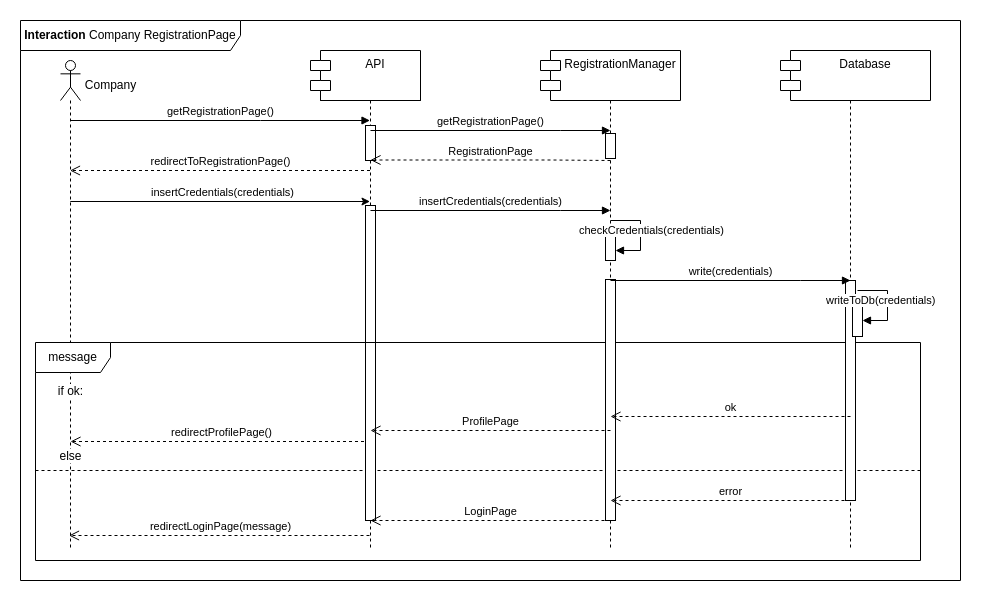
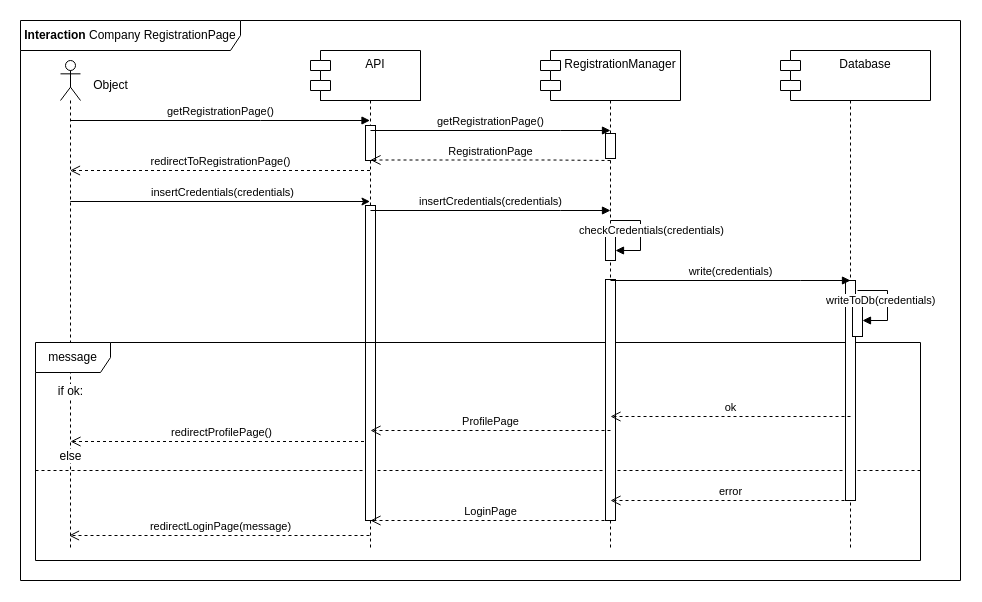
  <mxCell id="0" />
  <mxCell id="1" parent="0" />
  <mxCell id="2" value="redirectProfilePage()" style="html=1;verticalAlign=bottom;endArrow=open;dashed=1;endSize=8;curved=0;rounded=0;" parent="1" edge="1"><mxGeometry x="-0.002" relative="1" as="geometry"><mxPoint x="369.5" y="441" as="sourcePoint" /><mxPoint x="70" y="441" as="targetPoint" /><Array as="points"><mxPoint x="310" y="441" /><mxPoint x="250" y="441" /><mxPoint x="190" y="441" /><mxPoint x="160" y="441" /></Array><mxPoint as="offset" /></mxGeometry></mxCell>
  <mxCell id="3" value="" style="endArrow=none;dashed=1;html=1;rounded=0;exitX=0;exitY=0.53;exitDx=0;exitDy=0;exitPerimeter=0;" parent="1" edge="1"><mxGeometry width="50" height="50" relative="1" as="geometry"><mxPoint x="35" y="470" as="sourcePoint" /><mxPoint x="920" y="470" as="targetPoint" /><Array as="points" /></mxGeometry></mxCell>
  <mxCell id="4" value="&lt;b&gt;Interaction&lt;/b&gt; Company RegistrationPage" style="shape=umlFrame;whiteSpace=wrap;html=1;pointerEvents=0;width=220;height=30;" parent="1" vertex="1"><mxGeometry x="20" y="20" width="940" height="560" as="geometry" /></mxCell>
  <mxCell id="5" value="S&amp;amp;C" style="shape=umlLifeline;perimeter=lifelinePerimeter;whiteSpace=wrap;html=1;container=1;dropTarget=0;collapsible=0;recursiveResize=0;outlineConnect=0;portConstraint=eastwest;newEdgeStyle={&quot;curved&quot;:0,&quot;rounded&quot;:0};" parent="1" vertex="1"><mxGeometry x="320" y="60" width="100" height="490" as="geometry" /></mxCell>
  <mxCell id="6" value="" style="html=1;points=[[0,0,0,0,5],[0,1,0,0,-5],[1,0,0,0,5],[1,1,0,0,-5]];perimeter=orthogonalPerimeter;outlineConnect=0;targetShapes=umlLifeline;portConstraint=eastwest;newEdgeStyle={&quot;curved&quot;:0,&quot;rounded&quot;:0};" parent="5" vertex="1"><mxGeometry x="45" y="65" width="10" height="35" as="geometry" /></mxCell>
  <mxCell id="7" value="" style="html=1;points=[[0,0,0,0,5],[0,1,0,0,-5],[1,0,0,0,5],[1,1,0,0,-5]];perimeter=orthogonalPerimeter;outlineConnect=0;targetShapes=umlLifeline;portConstraint=eastwest;newEdgeStyle={&quot;curved&quot;:0,&quot;rounded&quot;:0};" parent="5" vertex="1"><mxGeometry x="45" y="145" width="10" height="315" as="geometry" /></mxCell>
  <mxCell id="8" style="edgeStyle=orthogonalEdgeStyle;rounded=0;orthogonalLoop=1;jettySize=auto;html=1;curved=0;" parent="1" edge="1"><mxGeometry relative="1" as="geometry"><mxPoint x="69.81" y="201" as="sourcePoint" /><mxPoint x="369.5" y="201" as="targetPoint" /></mxGeometry></mxCell>
  <mxCell id="9" value="insertCredentials(credentials)" style="edgeLabel;html=1;align=center;verticalAlign=middle;resizable=0;points=[];" parent="8" vertex="1" connectable="0"><mxGeometry x="0.013" y="1" relative="1" as="geometry"><mxPoint y="-9" as="offset" /></mxGeometry></mxCell>
  <mxCell id="10" value="" style="shape=umlLifeline;perimeter=lifelinePerimeter;whiteSpace=wrap;html=1;container=1;dropTarget=0;collapsible=0;recursiveResize=0;outlineConnect=0;portConstraint=eastwest;newEdgeStyle={&quot;curved&quot;:0,&quot;rounded&quot;:0};participant=umlActor;size=40;" parent="1" vertex="1"><mxGeometry x="60" y="60" width="20" height="490" as="geometry" /></mxCell>
- <mxCell id="11" value="Company" style="text;html=1;align=center;verticalAlign=middle;resizable=0;points=[];autosize=1;strokeColor=none;fillColor=none;" parent="1" vertex="1"><mxGeometry x="75" y="70" width="70" height="30" as="geometry" /></mxCell>
+ <mxCell id="11" value="Object" style="text;html=1;align=center;verticalAlign=middle;resizable=0;points=[];autosize=1;strokeColor=none;fillColor=none;" parent="1" vertex="1"><mxGeometry x="75" y="70" width="70" height="30" as="geometry" /></mxCell>
  <mxCell id="12" value="redirectToRegistrationPage()" style="html=1;verticalAlign=bottom;endArrow=open;dashed=1;endSize=8;curved=0;rounded=0;" parent="1" edge="1"><mxGeometry relative="1" as="geometry"><mxPoint x="369.5" y="170" as="sourcePoint" /><mxPoint x="69.5" y="170" as="targetPoint" /><Array as="points"><mxPoint x="250" y="170" /></Array><mxPoint as="offset" /></mxGeometry></mxCell>
  <mxCell id="13" value="message" style="shape=umlFrame;whiteSpace=wrap;html=1;pointerEvents=0;width=75;height=30;" parent="1" vertex="1"><mxGeometry x="35" y="342" width="885" height="218" as="geometry" /></mxCell>
  <mxCell id="14" value="if ok:" style="text;html=1;align=center;verticalAlign=middle;resizable=0;points=[];autosize=1;strokeColor=none;fillColor=none;labelBackgroundColor=default;" parent="1" vertex="1"><mxGeometry x="45" y="376" width="50" height="30" as="geometry" /></mxCell>
  <mxCell id="15" value="&lt;span style=&quot;background-color: rgb(255, 255, 255);&quot;&gt;else&lt;/span&gt;" style="text;html=1;align=center;verticalAlign=middle;resizable=0;points=[];autosize=1;strokeColor=none;fillColor=none;" parent="1" vertex="1"><mxGeometry x="45" y="441" width="50" height="30" as="geometry" /></mxCell>
  <mxCell id="16" value="redirectLoginPage(message)" style="html=1;verticalAlign=bottom;endArrow=open;dashed=1;endSize=8;curved=0;rounded=0;" parent="1" edge="1"><mxGeometry x="-0.005" relative="1" as="geometry"><mxPoint x="369" y="535" as="sourcePoint" /><mxPoint x="68.5" y="535" as="targetPoint" /><Array as="points"><mxPoint x="314.5" y="535" /><mxPoint x="254.5" y="535" /><mxPoint x="194.5" y="535" /><mxPoint x="164.5" y="535" /></Array><mxPoint as="offset" /></mxGeometry></mxCell>
  <mxCell id="17" value="getRegistrationPage()" style="html=1;verticalAlign=bottom;endArrow=block;edgeStyle=elbowEdgeStyle;elbow=vertical;curved=0;rounded=0;" parent="1" edge="1"><mxGeometry x="0.001" relative="1" as="geometry"><mxPoint x="69.81" y="120" as="sourcePoint" /><Array as="points"><mxPoint x="260" y="120" /><mxPoint x="225" y="90" /></Array><mxPoint x="369.5" y="120" as="targetPoint" /><mxPoint as="offset" /></mxGeometry></mxCell>
  <mxCell id="18" value="API" style="shape=module;align=left;spacingLeft=20;align=center;verticalAlign=top;whiteSpace=wrap;html=1;" vertex="1" parent="1"><mxGeometry x="310" y="50" width="110" height="50" as="geometry" /></mxCell>
  <mxCell id="19" value=":Object" style="shape=umlLifeline;perimeter=lifelinePerimeter;whiteSpace=wrap;html=1;container=1;dropTarget=0;collapsible=0;recursiveResize=0;outlineConnect=0;portConstraint=eastwest;newEdgeStyle={&quot;curved&quot;:0,&quot;rounded&quot;:0};" vertex="1" parent="1"><mxGeometry x="560" y="60" width="100" height="490" as="geometry" /></mxCell>
  <mxCell id="20" value="" style="html=1;points=[[0,0,0,0,5],[0,1,0,0,-5],[1,0,0,0,5],[1,1,0,0,-5]];perimeter=orthogonalPerimeter;outlineConnect=0;targetShapes=umlLifeline;portConstraint=eastwest;newEdgeStyle={&quot;curved&quot;:0,&quot;rounded&quot;:0};" vertex="1" parent="19"><mxGeometry x="45" y="73" width="10" height="25" as="geometry" /></mxCell>
  <mxCell id="21" value="" style="html=1;points=[[0,0,0,0,5],[0,1,0,0,-5],[1,0,0,0,5],[1,1,0,0,-5]];perimeter=orthogonalPerimeter;outlineConnect=0;targetShapes=umlLifeline;portConstraint=eastwest;newEdgeStyle={&quot;curved&quot;:0,&quot;rounded&quot;:0};" parent="19" vertex="1"><mxGeometry x="45" y="170" width="10" height="30" as="geometry" /></mxCell>
  <mxCell id="22" value="checkCredentials(credentials)" style="html=1;align=left;spacingLeft=2;endArrow=block;rounded=0;edgeStyle=orthogonalEdgeStyle;curved=0;rounded=0;" parent="19" edge="1"><mxGeometry x="-1" y="-36" relative="1" as="geometry"><mxPoint x="50" y="160" as="sourcePoint" /><Array as="points"><mxPoint x="80" y="160" /><mxPoint x="80" y="190" /></Array><mxPoint x="-35" y="-26" as="offset" /><mxPoint x="55" y="190" as="targetPoint" /></mxGeometry></mxCell>
  <mxCell id="23" value="" style="html=1;points=[[0,0,0,0,5],[0,1,0,0,-5],[1,0,0,0,5],[1,1,0,0,-5]];perimeter=orthogonalPerimeter;outlineConnect=0;targetShapes=umlLifeline;portConstraint=eastwest;newEdgeStyle={&quot;curved&quot;:0,&quot;rounded&quot;:0};" vertex="1" parent="19"><mxGeometry x="45" y="219" width="10" height="241" as="geometry" /></mxCell>
  <mxCell id="24" value="getRegistrationPage()" style="html=1;verticalAlign=bottom;endArrow=block;edgeStyle=elbowEdgeStyle;elbow=vertical;curved=0;rounded=0;" edge="1" parent="1"><mxGeometry x="0.001" relative="1" as="geometry"><mxPoint x="370" y="130" as="sourcePoint" /><Array as="points"><mxPoint x="560.19" y="130" /><mxPoint x="525.19" y="100" /></Array><mxPoint x="610" y="130" as="targetPoint" /><mxPoint as="offset" /></mxGeometry></mxCell>
  <mxCell id="25" value="RegistrationManager" style="shape=module;align=left;spacingLeft=20;align=center;verticalAlign=top;whiteSpace=wrap;html=1;" vertex="1" parent="1"><mxGeometry x="540" y="50" width="140" height="50" as="geometry" /></mxCell>
  <mxCell id="26" value="insertCredentials(credentials)" style="html=1;verticalAlign=bottom;endArrow=block;edgeStyle=elbowEdgeStyle;elbow=vertical;curved=0;rounded=0;" edge="1" parent="1"><mxGeometry relative="1" as="geometry"><mxPoint x="370" y="210" as="sourcePoint" /><Array as="points"><mxPoint x="560.19" y="210" /><mxPoint x="525.19" y="180" /></Array><mxPoint x="610" y="210" as="targetPoint" /><mxPoint as="offset" /></mxGeometry></mxCell>
  <mxCell id="27" value=":Object" style="shape=umlLifeline;perimeter=lifelinePerimeter;whiteSpace=wrap;html=1;container=1;dropTarget=0;collapsible=0;recursiveResize=0;outlineConnect=0;portConstraint=eastwest;newEdgeStyle={&quot;curved&quot;:0,&quot;rounded&quot;:0};" vertex="1" parent="1"><mxGeometry x="800" y="60" width="100" height="490" as="geometry" /></mxCell>
  <mxCell id="28" value="" style="html=1;points=[[0,0,0,0,5],[0,1,0,0,-5],[1,0,0,0,5],[1,1,0,0,-5]];perimeter=orthogonalPerimeter;outlineConnect=0;targetShapes=umlLifeline;portConstraint=eastwest;newEdgeStyle={&quot;curved&quot;:0,&quot;rounded&quot;:0};" vertex="1" parent="27"><mxGeometry x="45" y="220" width="10" height="220" as="geometry" /></mxCell>
  <mxCell id="29" value="" style="html=1;points=[[0,0,0,0,5],[0,1,0,0,-5],[1,0,0,0,5],[1,1,0,0,-5]];perimeter=orthogonalPerimeter;outlineConnect=0;targetShapes=umlLifeline;portConstraint=eastwest;newEdgeStyle={&quot;curved&quot;:0,&quot;rounded&quot;:0};direction=west;" parent="27" vertex="1"><mxGeometry x="52" y="246" width="10" height="30" as="geometry" /></mxCell>
  <mxCell id="30" value="writeToDb(credentials)" style="html=1;align=left;spacingLeft=2;endArrow=block;rounded=0;edgeStyle=orthogonalEdgeStyle;curved=0;rounded=0;" parent="27" edge="1"><mxGeometry x="-1" y="-36" relative="1" as="geometry"><mxPoint x="57" y="230" as="sourcePoint" /><Array as="points"><mxPoint x="87" y="260" /></Array><mxPoint x="62" y="260" as="targetPoint" /><mxPoint x="-35" y="-26" as="offset" /></mxGeometry></mxCell>
  <mxCell id="31" value="&lt;div&gt;Database&lt;/div&gt;" style="shape=module;align=left;spacingLeft=20;align=center;verticalAlign=top;whiteSpace=wrap;html=1;" vertex="1" parent="1"><mxGeometry x="780" y="50" width="150" height="50" as="geometry" /></mxCell>
  <mxCell id="32" value="RegistrationPage" style="html=1;verticalAlign=bottom;endArrow=open;dashed=1;endSize=8;curved=0;rounded=0;" edge="1" parent="1"><mxGeometry relative="1" as="geometry"><mxPoint x="610" y="160" as="sourcePoint" /><mxPoint x="370" y="159.5" as="targetPoint" /><Array as="points"><mxPoint x="550.5" y="159.5" /></Array><mxPoint as="offset" /></mxGeometry></mxCell>
  <mxCell id="33" value="write(credentials)" style="html=1;verticalAlign=bottom;endArrow=block;edgeStyle=elbowEdgeStyle;elbow=vertical;curved=0;rounded=0;" edge="1" parent="1"><mxGeometry relative="1" as="geometry"><mxPoint x="610" y="280" as="sourcePoint" /><Array as="points"><mxPoint x="800.19" y="280" /><mxPoint x="765.19" y="250" /></Array><mxPoint x="850" y="280" as="targetPoint" /><mxPoint as="offset" /></mxGeometry></mxCell>
  <mxCell id="34" value="ok" style="html=1;verticalAlign=bottom;endArrow=open;dashed=1;endSize=8;curved=0;rounded=0;" edge="1" parent="1"><mxGeometry x="-0.002" relative="1" as="geometry"><mxPoint x="850" y="416" as="sourcePoint" /><mxPoint x="610" y="416" as="targetPoint" /><Array as="points"><mxPoint x="850" y="416" /><mxPoint x="790" y="416" /><mxPoint x="730" y="416" /><mxPoint x="700" y="416" /></Array><mxPoint as="offset" /></mxGeometry></mxCell>
  <mxCell id="35" value="error" style="html=1;verticalAlign=bottom;endArrow=open;dashed=1;endSize=8;curved=0;rounded=0;" edge="1" parent="1"><mxGeometry x="-0.002" relative="1" as="geometry"><mxPoint x="850" y="500" as="sourcePoint" /><mxPoint x="610" y="500" as="targetPoint" /><Array as="points"><mxPoint x="850" y="500" /><mxPoint x="790" y="500" /><mxPoint x="700" y="500" /></Array><mxPoint as="offset" /></mxGeometry></mxCell>
  <mxCell id="36" value="LoginPage" style="html=1;verticalAlign=bottom;endArrow=open;dashed=1;endSize=8;curved=0;rounded=0;" edge="1" parent="1"><mxGeometry x="-0.002" relative="1" as="geometry"><mxPoint x="610" y="520" as="sourcePoint" /><mxPoint x="370" y="520" as="targetPoint" /><Array as="points"><mxPoint x="610" y="520" /><mxPoint x="550" y="520" /><mxPoint x="460" y="520" /></Array><mxPoint as="offset" /></mxGeometry></mxCell>
  <mxCell id="37" value="ProfilePage" style="html=1;verticalAlign=bottom;endArrow=open;dashed=1;endSize=8;curved=0;rounded=0;" edge="1" parent="1"><mxGeometry x="-0.002" relative="1" as="geometry"><mxPoint x="610" y="430" as="sourcePoint" /><mxPoint x="370" y="430" as="targetPoint" /><Array as="points"><mxPoint x="610" y="430" /><mxPoint x="550" y="430" /><mxPoint x="460" y="430" /></Array><mxPoint as="offset" /></mxGeometry></mxCell>
